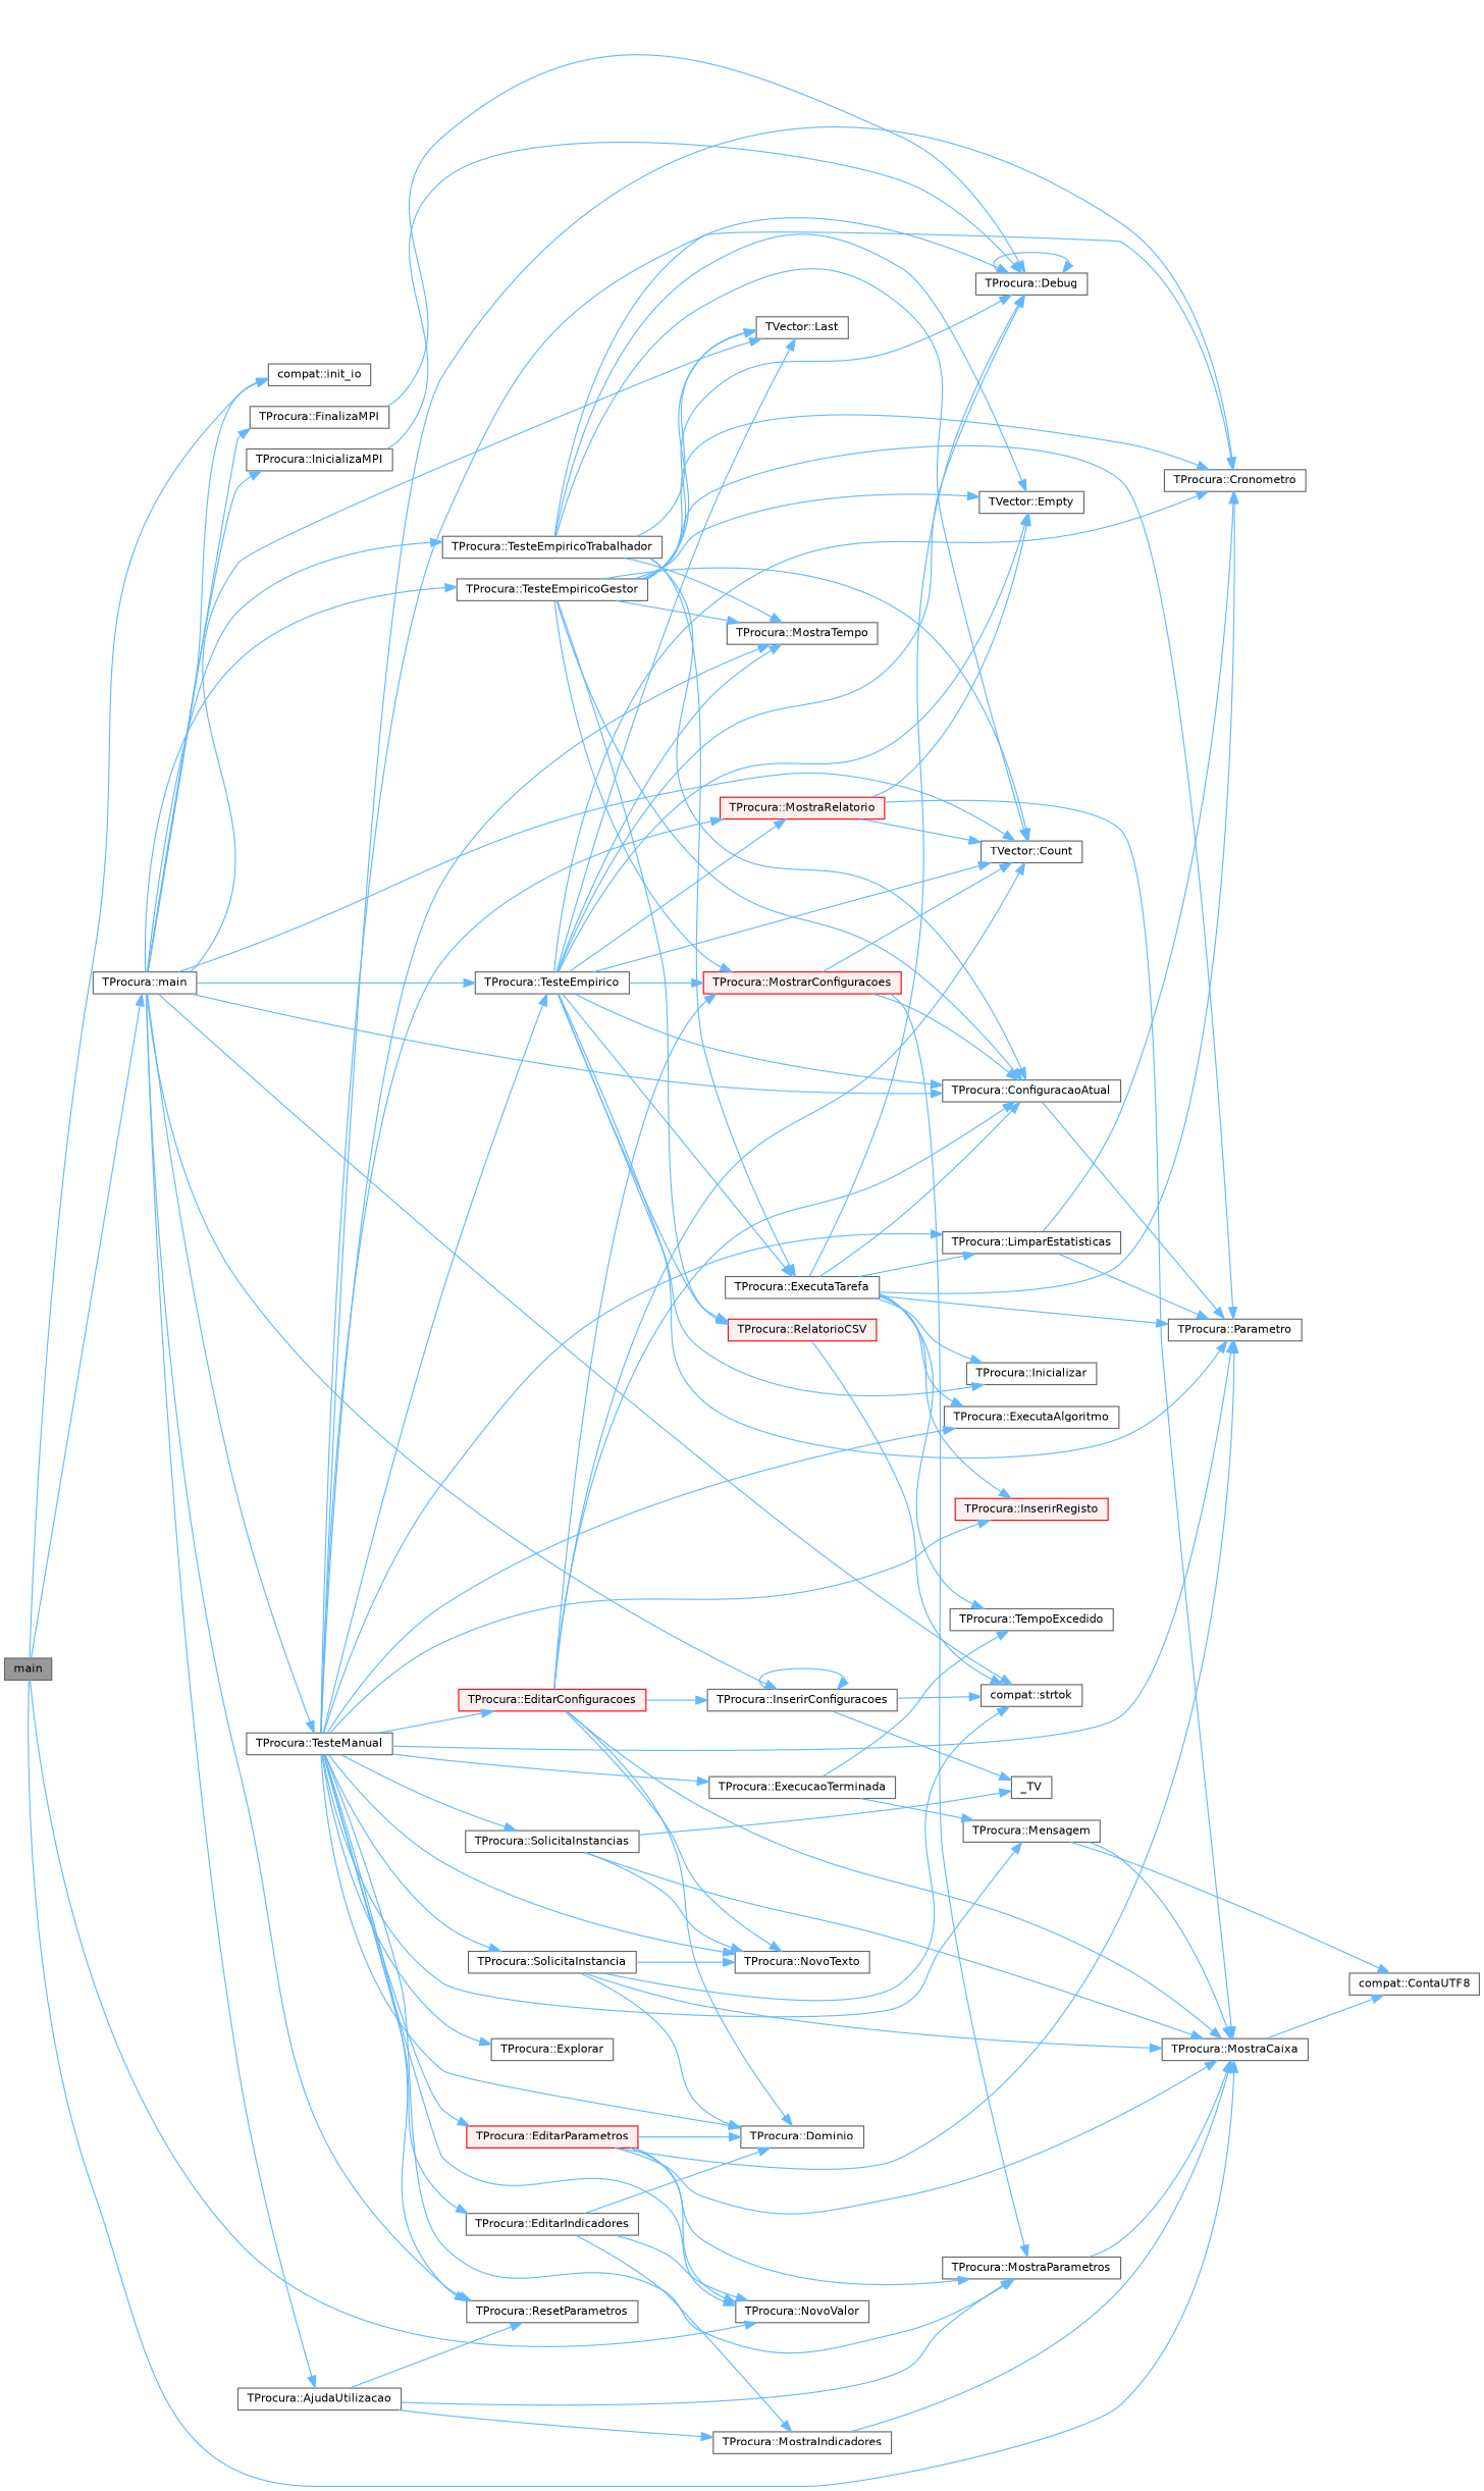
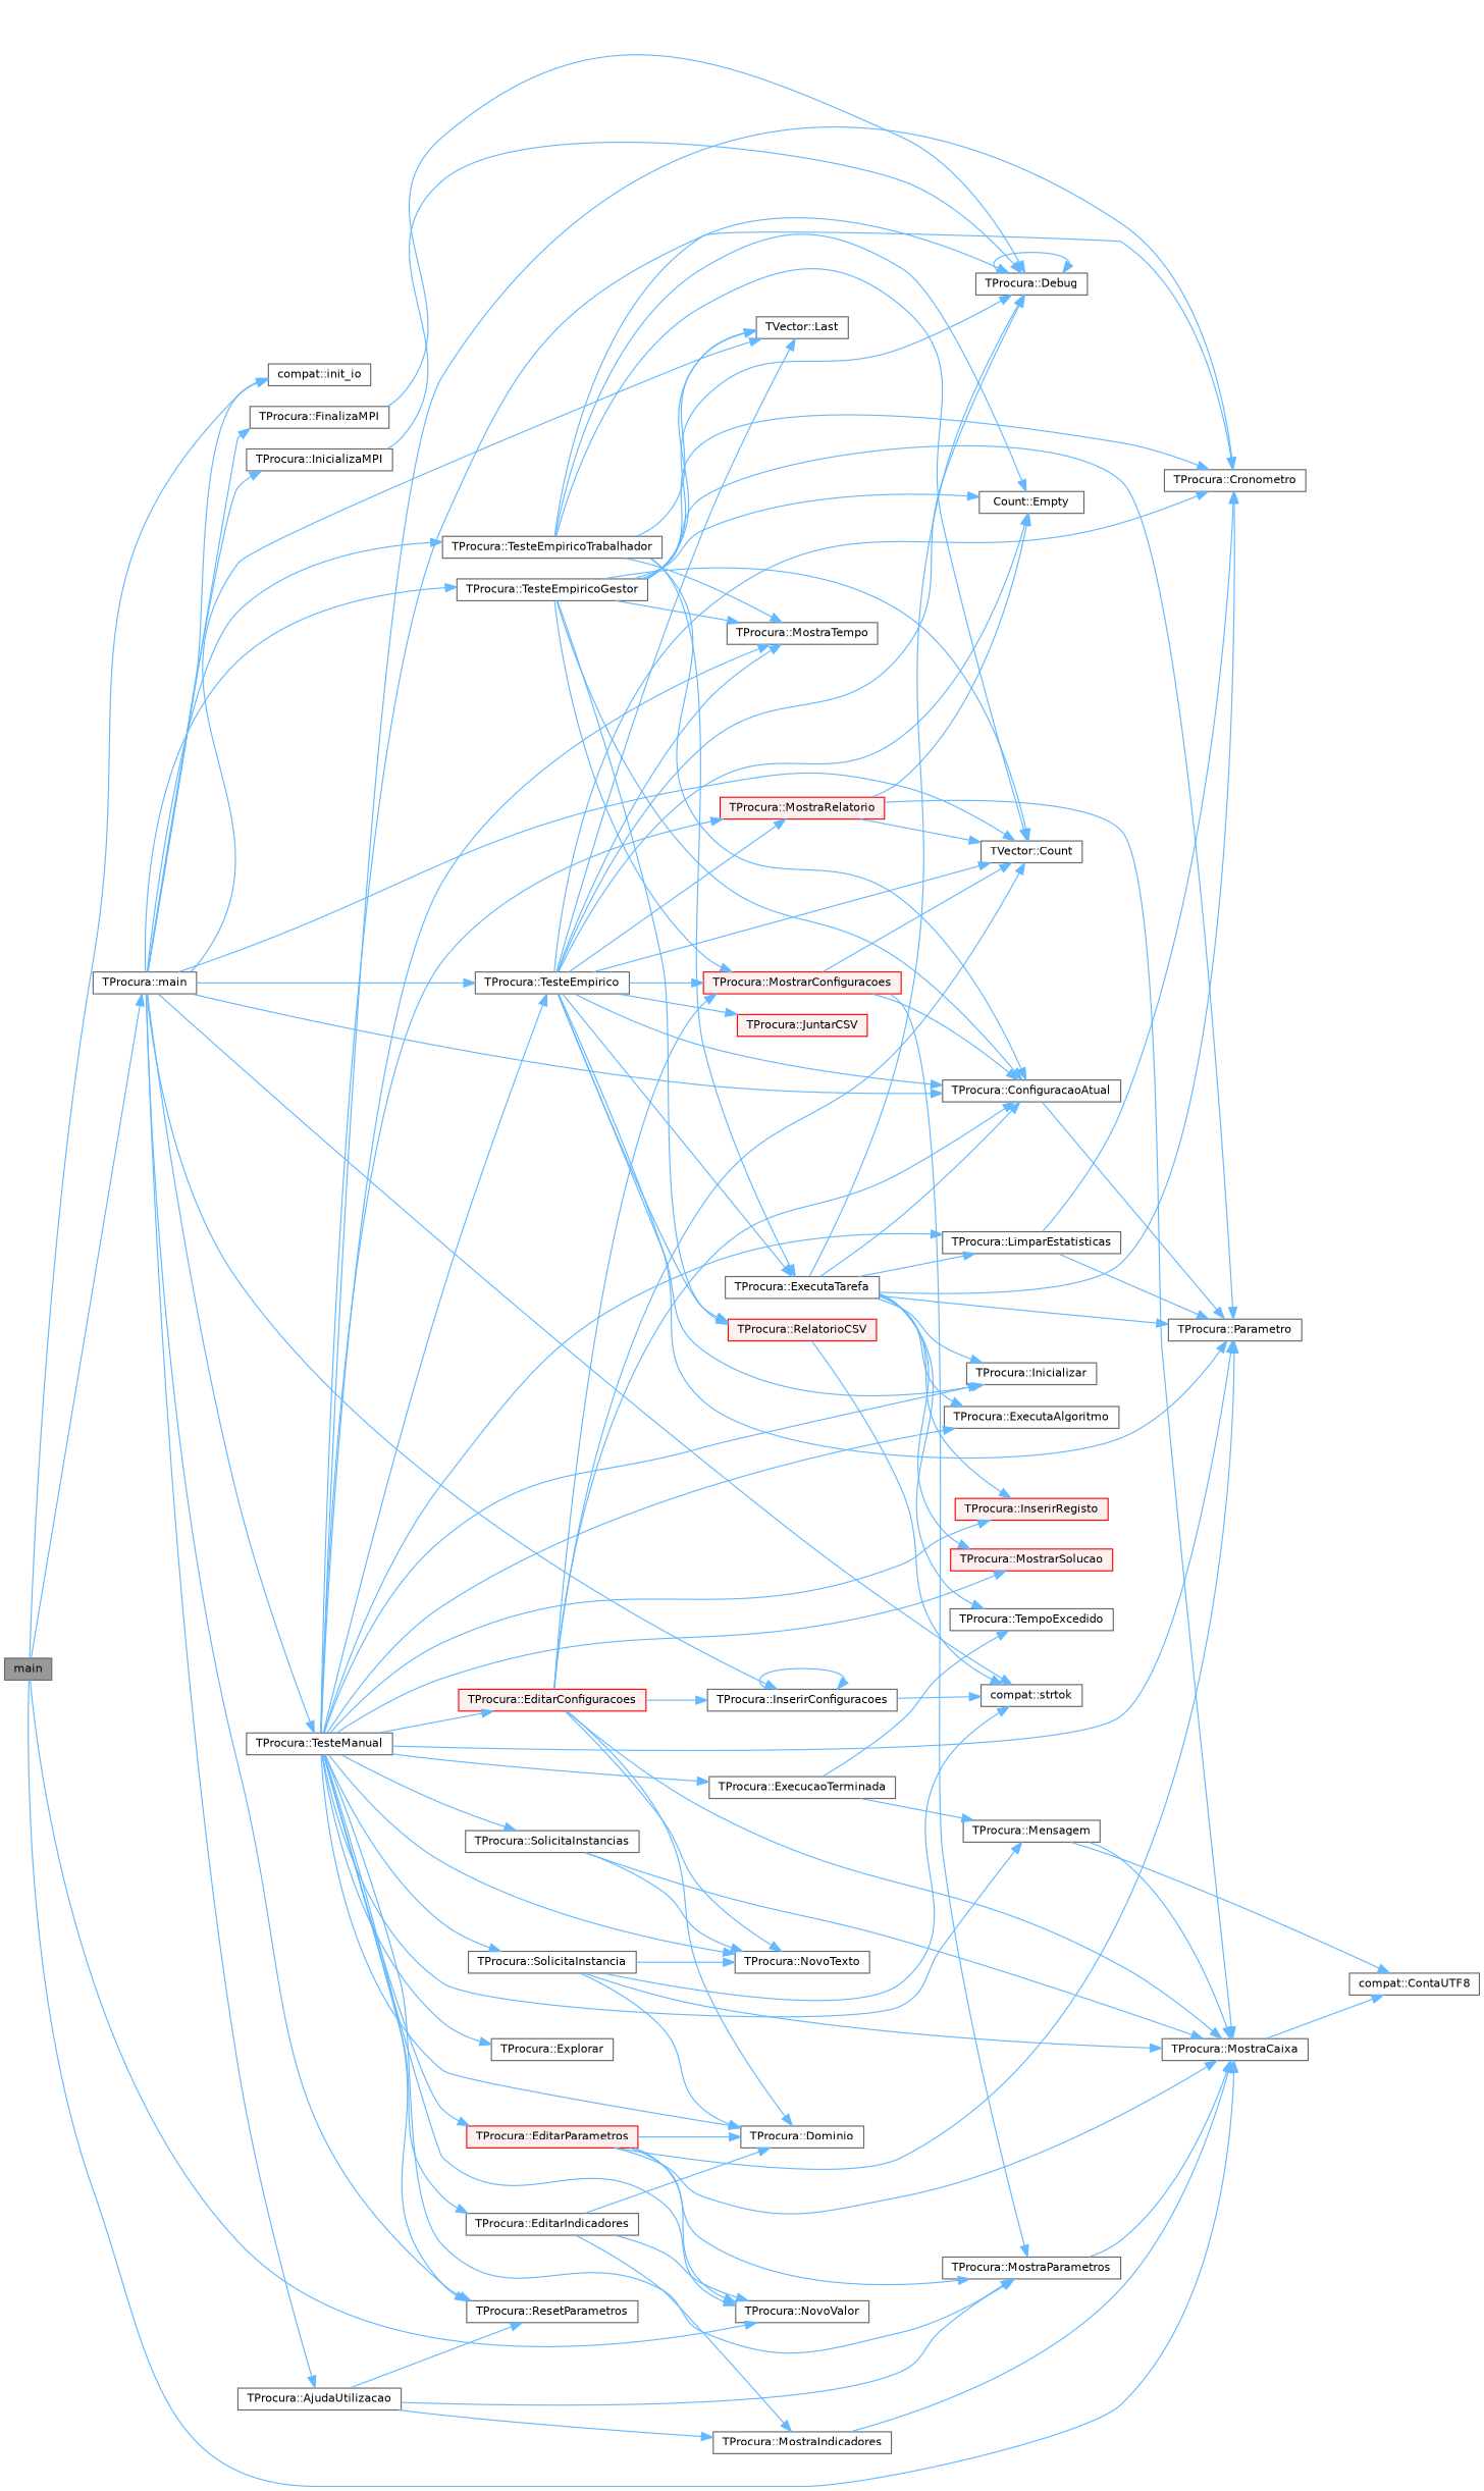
  digraph {
    rankdir=LR
    node [color=grey40 fillcolor=white fontname=Helvetica fontsize=10 shape=box style=filled]
    edge [color=steelblue1 fontname=Helvetica fontsize=10 labelfontname=Helvetica labelfontsize=10 style=solid]
    n1 [color=gray40 fillcolor=grey60 fontcolor=black height=0.2 label=main width=0.4]
    n2 [height=0.2 label="compat::init_io" width=0.4]
    n3 [height=0.2 label="TProcura::main" width=0.4]
    n4 [height=0.2 label="TProcura::MostraCaixa" width=0.4]
    n5 [height=0.2 label="TProcura::NovoValor" width=0.4]
    n6 [height=0.2 label="TProcura::AjudaUtilizacao" width=0.4]
    n7 [height=0.2 label="TProcura::ResetParametros" width=0.4]
    n8 [height=0.2 label="TProcura::ConfiguracaoAtual" width=0.4]
    n9 [height=0.2 label="TVector::Count" width=0.4]
    n10 [height=0.2 label="TProcura::FinalizaMPI" width=0.4]
    n11 [height=0.2 label="TProcura::InicializaMPI" width=0.4]
    n12 [height=0.2 label="TProcura::InserirConfiguracoes" width=0.4]
    n13 [height=0.2 label="compat::strtok" width=0.4]
    n14 [height=0.2 label="TVector::Last" width=0.4]
    n15 [height=0.2 label="TProcura::TesteEmpirico" width=0.4]
    n16 [height=0.2 label="TProcura::TesteEmpiricoGestor" width=0.4]
    n17 [height=0.2 label="TProcura::TesteEmpiricoTrabalhador" width=0.4]
    n18 [height=0.2 label="TProcura::TesteManual" width=0.4]
    n19 [height=0.2 label="compat::ContaUTF8" width=0.4]
    n20 [height=0.2 label="TProcura::MostraIndicadores" width=0.4]
    n21 [height=0.2 label="TProcura::MostraParametros" width=0.4]
    n22 [height=0.2 label="TProcura::Parametro" width=0.4]
    n23 [height=0.2 label="TProcura::Debug" width=0.4]
-   n24 [height=0.2 label=_TV width=0.4]
    n25 [height=0.2 label="TProcura::Cronometro" width=0.4]
-   n26 [height=0.2 label="TVector::Empty" width=0.4]
+   n26 [height=0.2 label="Count::Empty" width=0.4]
    n27 [height=0.2 label="TProcura::ExecutaTarefa" width=0.4]
    n28 [height=0.2 label="TProcura::Inicializar" width=0.4]
+   n29 [color=red fillcolor="#FFF0F0" height=0.2 label="TProcura::JuntarCSV" width=0.4]
    n30 [color=red fillcolor="#FFF0F0" height=0.2 label="TProcura::MostrarConfiguracoes" width=0.4]
    n31 [color=red fillcolor="#FFF0F0" height=0.2 label="TProcura::MostraRelatorio" width=0.4]
    n32 [height=0.2 label="TProcura::MostraTempo" width=0.4]
    n33 [color=red fillcolor="#FFF0F0" height=0.2 label="TProcura::RelatorioCSV" width=0.4]
    n34 [height=0.2 label="TProcura::ExecutaAlgoritmo" width=0.4]
    n35 [color=red fillcolor="#FFF0F0" height=0.2 label="TProcura::InserirRegisto" width=0.4]
    n36 [height=0.2 label="TProcura::LimparEstatisticas" width=0.4]
+   n37 [color=red fillcolor="#FFF0F0" height=0.2 label="TProcura::MostrarSolucao" width=0.4]
    n38 [height=0.2 label="TProcura::Dominio" width=0.4]
    n39 [color=red fillcolor="#FFF0F0" height=0.2 label="TProcura::EditarConfiguracoes" width=0.4]
    n40 [height=0.2 label="TProcura::NovoTexto" width=0.4]
    n41 [height=0.2 label="TProcura::EditarIndicadores" width=0.4]
    n42 [color=red fillcolor="#FFF0F0" height=0.2 label="TProcura::EditarParametros" width=0.4]
    n43 [height=0.2 label="TProcura::ExecucaoTerminada" width=0.4]
    n44 [height=0.2 label="TProcura::Mensagem" width=0.4]
    n45 [height=0.2 label="TProcura::Explorar" width=0.4]
    n46 [height=0.2 label="TProcura::SolicitaInstancia" width=0.4]
    n47 [height=0.2 label="TProcura::SolicitaInstancias" width=0.4]
    n48 [height=0.2 label="TProcura::TempoExcedido" width=0.4]
    n1 -> n2
    n1 -> n3
    n1 -> n4
    n1 -> n5
    n3 -> n2
    n3 -> n6
    n3 -> n7
    n3 -> n8
    n3 -> n9
    n3 -> n10
    n3 -> n11
    n3 -> n12
    n3 -> n13
    n3 -> n14
    n3 -> n15
    n3 -> n16
    n3 -> n17
    n3 -> n18
    n4 -> n19
    n6 -> n7
    n6 -> n20
    n6 -> n21
    n8 -> n22
    n10 -> n23
    n11 -> n23
    n12 -> n12
    n12 -> n13
-   n12 -> n24
    n15 -> n8
    n15 -> n9
    n15 -> n14
    n15 -> n22
    n15 -> n23
    n15 -> n25
    n15 -> n26
    n15 -> n27
    n15 -> n28
+   n15 -> n29
    n15 -> n30
    n15 -> n31
    n15 -> n32
    n15 -> n33
    n16 -> n8
    n16 -> n9
    n16 -> n14
    n16 -> n22
    n16 -> n23
    n16 -> n25
    n16 -> n26
    n16 -> n30
    n16 -> n32
    n16 -> n33
    n17 -> n8
    n17 -> n9
    n17 -> n14
    n17 -> n25
    n17 -> n26
    n17 -> n27
    n17 -> n32
    n18 -> n5
    n18 -> n7
    n18 -> n15
    n18 -> n21
    n18 -> n22
    n18 -> n23
    n18 -> n25
+   n18 -> n28
    n18 -> n31
    n18 -> n32
    n18 -> n34
    n18 -> n35
    n18 -> n36
+   n18 -> n37
    n18 -> n38
    n18 -> n39
    n18 -> n40
    n18 -> n41
    n18 -> n42
    n18 -> n43
    n18 -> n44
    n18 -> n45
    n18 -> n46
    n18 -> n47
    n20 -> n4
    n21 -> n4
    n23 -> n23
    n27 -> n8
    n27 -> n22
    n27 -> n23
    n27 -> n25
    n27 -> n28
    n27 -> n34
    n27 -> n35
    n27 -> n36
+   n27 -> n37
    n27 -> n48
    n30 -> n8
    n30 -> n9
    n30 -> n21
    n31 -> n4
    n31 -> n9
    n31 -> n26
    n33 -> n13
    n36 -> n22
    n36 -> n25
    n39 -> n4
    n39 -> n8
    n39 -> n9
    n39 -> n12
    n39 -> n30
    n39 -> n38
    n39 -> n40
    n41 -> n5
    n41 -> n20
    n41 -> n38
    n42 -> n4
    n42 -> n5
    n42 -> n21
    n42 -> n22
    n42 -> n38
    n43 -> n44
    n43 -> n48
    n44 -> n4
    n44 -> n19
    n46 -> n4
    n46 -> n13
    n46 -> n38
    n46 -> n40
    n47 -> n4
-   n47 -> n24
    n47 -> n40
  }
